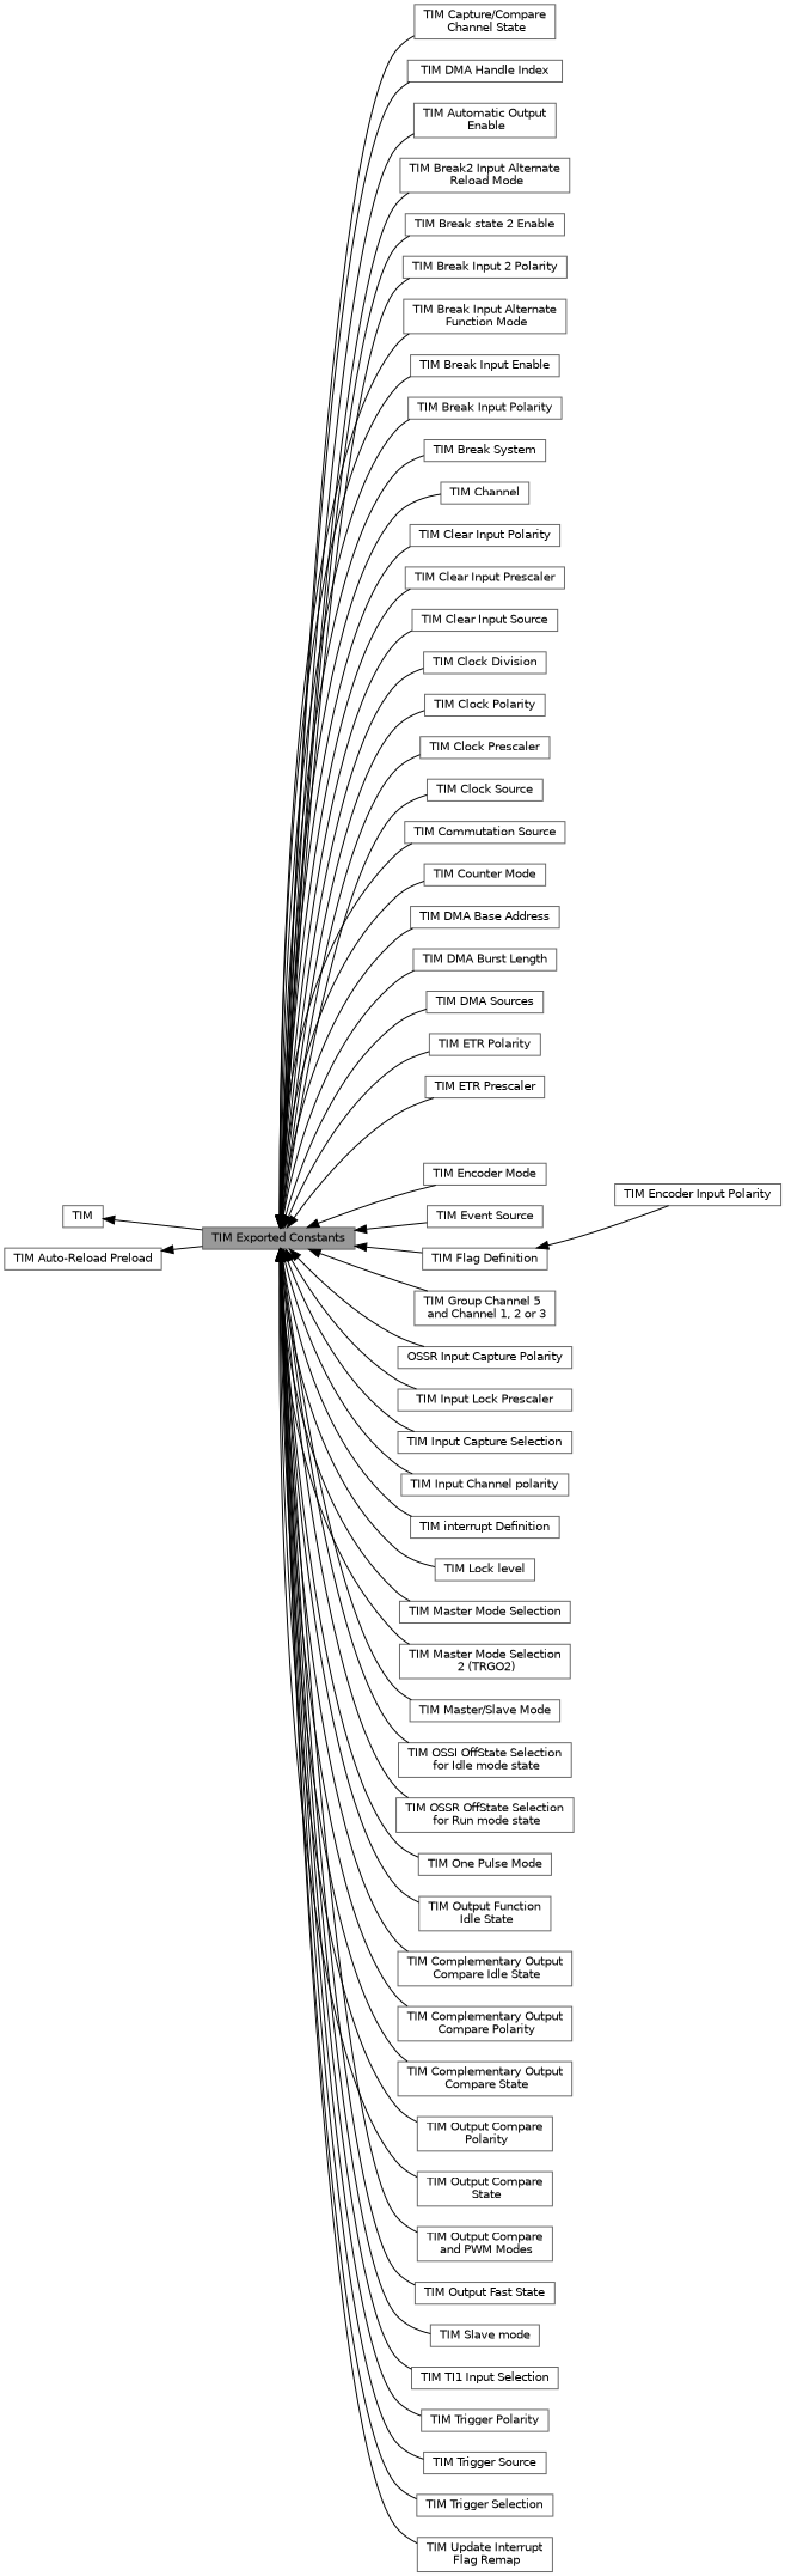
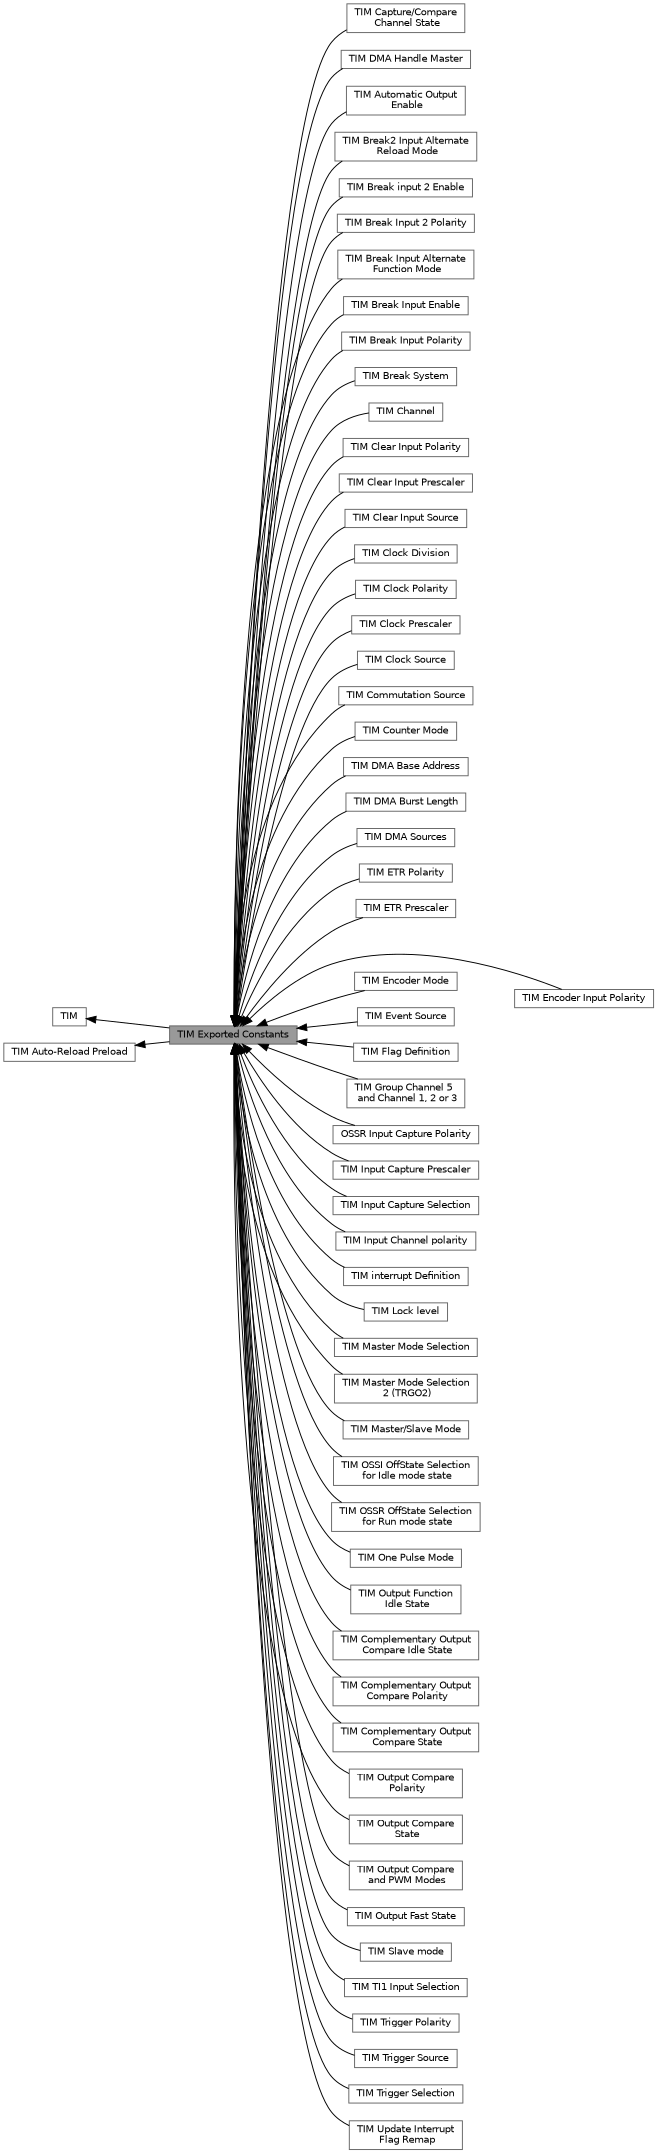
  digraph {
    rankdir=LR
    node [color=grey40 fillcolor=white fontname=Helvetica fontsize=10 shape=box style=filled]
    edge [dir=back fontname=Helvetica fontsize=10 labelfontname=Helvetica labelfontsize=10 shape=plaintext style=solid]
    n1 [height=0.2 label="TIM Capture/Compare\l Channel State" width=0.4]
-   n2 [height=0.2 label="TIM DMA Handle Index" width=0.4]
+   n2 [height=0.2 label="TIM DMA Handle Master" width=0.4]
    n3 [height=0.2 label=TIM width=0.4]
    n4 [color=gray40 fillcolor=grey60 fontcolor=black height=0.2 label="TIM Exported Constants" width=0.4]
    n5 [height=0.2 label="TIM Automatic Output\l Enable" width=0.4]
    n6 [height=0.2 label="TIM Break2 Input Alternate\l Reload Mode" width=0.4]
-   n7 [height=0.2 label="TIM Break state 2 Enable" width=0.4]
+   n7 [height=0.2 label="TIM Break input 2 Enable" width=0.4]
    n8 [height=0.2 label="TIM Break Input 2 Polarity" width=0.4]
    n9 [height=0.2 label="TIM Break Input Alternate\l Function Mode" width=0.4]
    n10 [height=0.2 label="TIM Break Input Enable" width=0.4]
    n11 [height=0.2 label="TIM Break Input Polarity" width=0.4]
    n12 [height=0.2 label="TIM Break System" width=0.4]
    n13 [height=0.2 label="TIM Channel" width=0.4]
    n14 [height=0.2 label="TIM Clear Input Polarity" width=0.4]
    n15 [height=0.2 label="TIM Clear Input Prescaler" width=0.4]
    n16 [height=0.2 label="TIM Clear Input Source" width=0.4]
    n17 [height=0.2 label="TIM Clock Division" width=0.4]
    n18 [height=0.2 label="TIM Clock Polarity" width=0.4]
    n19 [height=0.2 label="TIM Clock Prescaler" width=0.4]
    n20 [height=0.2 label="TIM Clock Source" width=0.4]
    n21 [height=0.2 label="TIM Commutation Source" width=0.4]
    n22 [height=0.2 label="TIM Counter Mode" width=0.4]
    n23 [height=0.2 label="TIM DMA Base Address" width=0.4]
    n24 [height=0.2 label="TIM DMA Burst Length" width=0.4]
    n25 [height=0.2 label="TIM DMA Sources" width=0.4]
    n26 [height=0.2 label="TIM ETR Polarity" width=0.4]
    n27 [height=0.2 label="TIM ETR Prescaler" width=0.4]
    n28 [height=0.2 label="TIM Encoder Input Polarity" width=0.4]
    n29 [height=0.2 label="TIM Encoder Mode" width=0.4]
    n30 [height=0.2 label="TIM Event Source" width=0.4]
    n31 [height=0.2 label="TIM Flag Definition" width=0.4]
    n32 [height=0.2 label="TIM Group Channel 5\l and Channel 1, 2 or 3" width=0.4]
    n33 [height=0.2 label="OSSR Input Capture Polarity" width=0.4]
-   n34 [height=0.2 label="TIM Input Lock Prescaler" width=0.4]
+   n34 [height=0.2 label="TIM Input Capture Prescaler" width=0.4]
    n35 [height=0.2 label="TIM Input Capture Selection" width=0.4]
    n36 [height=0.2 label="TIM Input Channel polarity" width=0.4]
    n37 [height=0.2 label="TIM interrupt Definition" width=0.4]
    n38 [height=0.2 label="TIM Lock level" width=0.4]
    n39 [height=0.2 label="TIM Master Mode Selection" width=0.4]
    n40 [height=0.2 label="TIM Master Mode Selection\l 2 (TRGO2)" width=0.4]
    n41 [height=0.2 label="TIM Master/Slave Mode" width=0.4]
    n42 [height=0.2 label="TIM OSSI OffState Selection\l for Idle mode state" width=0.4]
    n43 [height=0.2 label="TIM OSSR OffState Selection\l for Run mode state" width=0.4]
    n44 [height=0.2 label="TIM One Pulse Mode" width=0.4]
    n45 [height=0.2 label="TIM Output Function\l Idle State" width=0.4]
    n46 [height=0.2 label="TIM Complementary Output\l Compare Idle State" width=0.4]
    n47 [height=0.2 label="TIM Complementary Output\l Compare Polarity" width=0.4]
    n48 [height=0.2 label="TIM Complementary Output\l Compare State" width=0.4]
    n49 [height=0.2 label="TIM Output Compare\l Polarity" width=0.4]
    n50 [height=0.2 label="TIM Output Compare\l State" width=0.4]
    n51 [height=0.2 label="TIM Output Compare\l and PWM Modes" width=0.4]
    n52 [height=0.2 label="TIM Output Fast State" width=0.4]
    n53 [height=0.2 label="TIM Slave mode" width=0.4]
    n54 [height=0.2 label="TIM TI1 Input Selection" width=0.4]
    n55 [height=0.2 label="TIM Trigger Polarity" width=0.4]
    n56 [height=0.2 label="TIM Trigger Source" width=0.4]
    n57 [height=0.2 label="TIM Trigger Selection" width=0.4]
    n58 [height=0.2 label="TIM Update Interrupt\l Flag Remap" width=0.4]
    n59 [height=0.2 label="TIM Auto-Reload Preload" width=0.4]
    n3 -> n4
    n4 -> n1
    n4 -> n2
    n4 -> n5
    n4 -> n6
    n4 -> n7
    n4 -> n8
    n4 -> n9
    n4 -> n10
    n4 -> n11
    n4 -> n12
    n4 -> n13
    n4 -> n14
    n4 -> n15
    n4 -> n16
    n4 -> n17
    n4 -> n18
    n4 -> n19
    n4 -> n20
    n4 -> n21
    n4 -> n22
    n4 -> n23
    n4 -> n24
    n4 -> n25
    n4 -> n26
    n4 -> n27
-   n31 -> n28
+   n4 -> n28
    n4 -> n29
    n4 -> n30
    n4 -> n31
    n4 -> n32
    n4 -> n33
    n4 -> n34
    n4 -> n35
    n4 -> n36
    n4 -> n37
    n4 -> n38
    n4 -> n39
    n4 -> n40
    n4 -> n41
    n4 -> n42
    n4 -> n43
    n4 -> n44
    n4 -> n45
    n4 -> n46
    n4 -> n47
    n4 -> n48
    n4 -> n49
    n4 -> n50
    n4 -> n51
    n4 -> n52
    n4 -> n53
    n4 -> n54
    n4 -> n55
    n4 -> n56
    n4 -> n57
    n4 -> n58
    n59 -> n4
  }
